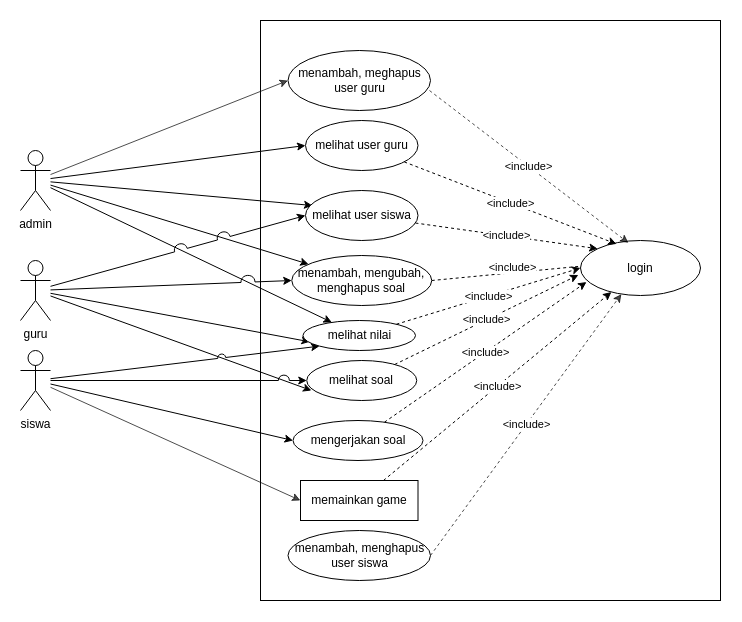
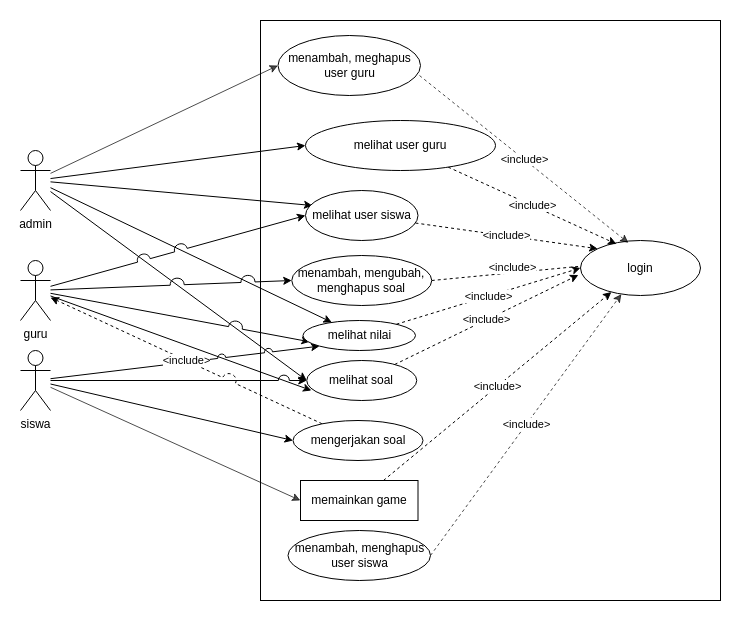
  <mxCell id="0" />
  <mxCell id="1" parent="0" />
  <mxCell id="2" value="" style="rounded=0;whiteSpace=wrap;html=1;" parent="1" vertex="1"><mxGeometry x="260" y="20" width="460" height="580" as="geometry" /></mxCell>
  <mxCell id="3" style="edgeStyle=none;rounded=0;orthogonalLoop=1;jettySize=auto;html=1;" parent="1" source="8" target="22" edge="1"><mxGeometry relative="1" as="geometry" /></mxCell>
- <mxCell id="4" style="edgeStyle=none;rounded=0;jumpStyle=arc;jumpSize=10;orthogonalLoop=1;jettySize=auto;html=1;" parent="1" source="8" target="20" edge="1"><mxGeometry relative="1" as="geometry" /></mxCell>
+ <mxCell id="4" style="edgeStyle=none;rounded=0;jumpStyle=arc;jumpSize=10;orthogonalLoop=1;jettySize=auto;html=1;entryX=0;entryY=0.5;entryDx=0;entryDy=0;" parent="1" source="8" target="26" edge="1"><mxGeometry relative="1" as="geometry" /></mxCell>
  <mxCell id="5" style="edgeStyle=none;rounded=0;jumpStyle=arc;jumpSize=14;orthogonalLoop=1;jettySize=auto;html=1;entryX=0;entryY=0.5;entryDx=0;entryDy=0;opacity=70;" parent="1" source="8" target="31" edge="1"><mxGeometry relative="1" as="geometry" /></mxCell>
  <mxCell id="6" style="edgeStyle=none;rounded=0;jumpStyle=arc;jumpSize=13;orthogonalLoop=1;jettySize=auto;html=1;entryX=0;entryY=0.5;entryDx=0;entryDy=0;" edge="1" parent="1" source="8" target="35"><mxGeometry relative="1" as="geometry"><mxPoint x="300" y="150" as="targetPoint" /></mxGeometry></mxCell>
  <mxCell id="7" style="edgeStyle=none;rounded=0;jumpStyle=arc;jumpSize=13;orthogonalLoop=1;jettySize=auto;html=1;entryX=0.062;entryY=0.3;entryDx=0;entryDy=0;entryPerimeter=0;" edge="1" parent="1" source="8" target="37"><mxGeometry relative="1" as="geometry" /></mxCell>
  <mxCell id="8" value="admin" style="shape=umlActor;verticalLabelPosition=bottom;verticalAlign=top;html=1;" parent="1" vertex="1"><mxGeometry x="20" y="150" width="30" height="60" as="geometry" /></mxCell>
  <mxCell id="9" style="edgeStyle=none;rounded=0;jumpStyle=arc;orthogonalLoop=1;jettySize=auto;html=1;entryX=0;entryY=0.5;entryDx=0;entryDy=0;jumpSize=14;" parent="1" source="13" target="20" edge="1"><mxGeometry relative="1" as="geometry"><mxPoint x="270" y="235" as="targetPoint" /></mxGeometry></mxCell>
  <mxCell id="10" style="edgeStyle=none;rounded=0;jumpStyle=arc;jumpSize=14;orthogonalLoop=1;jettySize=auto;html=1;entryX=0.061;entryY=0.711;entryDx=0;entryDy=0;entryPerimeter=0;" parent="1" source="13" target="22" edge="1"><mxGeometry relative="1" as="geometry"><mxPoint x="300" y="180" as="targetPoint" /></mxGeometry></mxCell>
  <mxCell id="11" style="edgeStyle=none;rounded=0;jumpStyle=arc;jumpSize=8;orthogonalLoop=1;jettySize=auto;html=1;entryX=0.043;entryY=0.75;entryDx=0;entryDy=0;entryPerimeter=0;" parent="1" source="13" target="26" edge="1"><mxGeometry relative="1" as="geometry" /></mxCell>
  <mxCell id="12" style="rounded=0;orthogonalLoop=1;jettySize=auto;html=1;entryX=0;entryY=0.5;entryDx=0;entryDy=0;jumpStyle=arc;jumpSize=13;" edge="1" parent="1" source="13" target="37"><mxGeometry relative="1" as="geometry" /></mxCell>
  <mxCell id="13" value="guru" style="shape=umlActor;verticalLabelPosition=bottom;verticalAlign=top;html=1;" parent="1" vertex="1"><mxGeometry x="20" y="260" width="30" height="60" as="geometry" /></mxCell>
  <mxCell id="14" style="edgeStyle=none;rounded=0;jumpStyle=arc;jumpSize=14;orthogonalLoop=1;jettySize=auto;html=1;entryX=0;entryY=0.5;entryDx=0;entryDy=0;" parent="1" source="18" target="24" edge="1"><mxGeometry relative="1" as="geometry" /></mxCell>
  <mxCell id="15" style="edgeStyle=none;rounded=0;jumpStyle=arc;jumpSize=11;orthogonalLoop=1;jettySize=auto;html=1;" parent="1" source="18" target="26" edge="1"><mxGeometry relative="1" as="geometry" /></mxCell>
  <mxCell id="16" style="edgeStyle=none;rounded=0;jumpStyle=arc;jumpSize=8;orthogonalLoop=1;jettySize=auto;html=1;entryX=0;entryY=1;entryDx=0;entryDy=0;" parent="1" source="18" target="22" edge="1"><mxGeometry relative="1" as="geometry"><mxPoint x="280" y="180" as="targetPoint" /></mxGeometry></mxCell>
  <mxCell id="17" style="edgeStyle=none;rounded=0;jumpStyle=arc;jumpSize=14;orthogonalLoop=1;jettySize=auto;html=1;entryX=0;entryY=0.5;entryDx=0;entryDy=0;opacity=70;" parent="1" source="18" target="28" edge="1"><mxGeometry relative="1" as="geometry" /></mxCell>
  <mxCell id="18" value="siswa" style="shape=umlActor;verticalLabelPosition=bottom;verticalAlign=top;html=1;" parent="1" vertex="1"><mxGeometry x="20" y="350" width="30" height="60" as="geometry" /></mxCell>
  <mxCell id="19" value="&lt;span style=&quot;color: rgb(0, 0, 0); font-family: Helvetica; font-size: 11px; font-style: normal; font-variant-ligatures: normal; font-variant-caps: normal; font-weight: 400; letter-spacing: normal; orphans: 2; text-align: center; text-indent: 0px; text-transform: none; widows: 2; word-spacing: 0px; -webkit-text-stroke-width: 0px; background-color: rgb(255, 255, 255); text-decoration-thickness: initial; text-decoration-style: initial; text-decoration-color: initial; float: none; display: inline !important;&quot;&gt;&amp;lt;include&amp;gt;&lt;/span&gt;" style="edgeStyle=none;rounded=0;jumpStyle=arc;jumpSize=14;orthogonalLoop=1;jettySize=auto;html=1;exitX=1;exitY=0.5;exitDx=0;exitDy=0;dashed=1;" parent="1" source="20" edge="1"><mxGeometry x="-0.218" y="5" relative="1" as="geometry"><mxPoint x="640" y="260" as="targetPoint" /><mxPoint as="offset" /></mxGeometry></mxCell>
  <mxCell id="20" value="menambah, mengubah, menghapus soal" style="ellipse;whiteSpace=wrap;html=1;" parent="1" vertex="1"><mxGeometry x="291.25" y="255" width="140" height="50" as="geometry" /></mxCell>
  <mxCell id="21" value="&lt;span style=&quot;color: rgb(0, 0, 0); font-family: Helvetica; font-size: 11px; font-style: normal; font-variant-ligatures: normal; font-variant-caps: normal; font-weight: 400; letter-spacing: normal; orphans: 2; text-align: center; text-indent: 0px; text-transform: none; widows: 2; word-spacing: 0px; -webkit-text-stroke-width: 0px; background-color: rgb(255, 255, 255); text-decoration-thickness: initial; text-decoration-style: initial; text-decoration-color: initial; float: none; display: inline !important;&quot;&gt;&amp;lt;include&amp;gt;&lt;/span&gt;" style="edgeStyle=none;rounded=0;jumpStyle=arc;jumpSize=14;orthogonalLoop=1;jettySize=auto;html=1;entryX=0;entryY=0.5;entryDx=0;entryDy=0;dashed=1;" parent="1" source="22" target="29" edge="1"><mxGeometry relative="1" as="geometry" /></mxCell>
  <mxCell id="22" value="melihat nilai" style="ellipse;whiteSpace=wrap;html=1;" parent="1" vertex="1"><mxGeometry x="302.5" y="320" width="112.5" height="30" as="geometry" /></mxCell>
- <mxCell id="23" value="&lt;span style=&quot;color: rgb(0, 0, 0); font-family: Helvetica; font-size: 11px; font-style: normal; font-variant-ligatures: normal; font-variant-caps: normal; font-weight: 400; letter-spacing: normal; orphans: 2; text-align: center; text-indent: 0px; text-transform: none; widows: 2; word-spacing: 0px; -webkit-text-stroke-width: 0px; background-color: rgb(255, 255, 255); text-decoration-thickness: initial; text-decoration-style: initial; text-decoration-color: initial; float: none; display: inline !important;&quot;&gt;&amp;lt;include&amp;gt;&lt;/span&gt;" style="edgeStyle=none;rounded=0;jumpStyle=arc;jumpSize=14;orthogonalLoop=1;jettySize=auto;html=1;entryX=0.05;entryY=0.755;entryDx=0;entryDy=0;entryPerimeter=0;dashed=1;" parent="1" source="24" target="29" edge="1"><mxGeometry relative="1" as="geometry" /></mxCell>
+ <mxCell id="23" value="&lt;span style=&quot;color: rgb(0, 0, 0); font-family: Helvetica; font-size: 11px; font-style: normal; font-variant-ligatures: normal; font-variant-caps: normal; font-weight: 400; letter-spacing: normal; orphans: 2; text-align: center; text-indent: 0px; text-transform: none; widows: 2; word-spacing: 0px; -webkit-text-stroke-width: 0px; background-color: rgb(255, 255, 255); text-decoration-thickness: initial; text-decoration-style: initial; text-decoration-color: initial; float: none; display: inline !important;&quot;&gt;&amp;lt;include&amp;gt;&lt;/span&gt;" style="edgeStyle=none;rounded=0;jumpStyle=arc;jumpSize=14;orthogonalLoop=1;jettySize=auto;html=1;dashed=1;" parent="1" source="24" target="13" edge="1"><mxGeometry relative="1" as="geometry" /></mxCell>
  <mxCell id="24" value="mengerjakan soal" style="ellipse;whiteSpace=wrap;html=1;" parent="1" vertex="1"><mxGeometry x="292.5" y="420" width="130" height="40" as="geometry" /></mxCell>
  <mxCell id="25" value="&lt;span style=&quot;color: rgb(0, 0, 0); font-family: Helvetica; font-size: 11px; font-style: normal; font-variant-ligatures: normal; font-variant-caps: normal; font-weight: 400; letter-spacing: normal; orphans: 2; text-align: center; text-indent: 0px; text-transform: none; widows: 2; word-spacing: 0px; -webkit-text-stroke-width: 0px; background-color: rgb(255, 255, 255); text-decoration-thickness: initial; text-decoration-style: initial; text-decoration-color: initial; float: none; display: inline !important;&quot;&gt;&amp;lt;include&amp;gt;&lt;/span&gt;" style="edgeStyle=none;rounded=0;jumpStyle=arc;jumpSize=14;orthogonalLoop=1;jettySize=auto;html=1;entryX=-0.017;entryY=0.627;entryDx=0;entryDy=0;entryPerimeter=0;dashed=1;" parent="1" source="26" target="29" edge="1"><mxGeometry relative="1" as="geometry" /></mxCell>
  <mxCell id="26" value="melihat soal" style="ellipse;whiteSpace=wrap;html=1;" parent="1" vertex="1"><mxGeometry x="306.25" y="360" width="110" height="40" as="geometry" /></mxCell>
  <mxCell id="27" value="&lt;span style=&quot;color: rgb(0, 0, 0); font-family: Helvetica; font-size: 11px; font-style: normal; font-variant-ligatures: normal; font-variant-caps: normal; font-weight: 400; letter-spacing: normal; orphans: 2; text-align: center; text-indent: 0px; text-transform: none; widows: 2; word-spacing: 0px; -webkit-text-stroke-width: 0px; background-color: rgb(255, 255, 255); text-decoration-thickness: initial; text-decoration-style: initial; text-decoration-color: initial; float: none; display: inline !important;&quot;&gt;&amp;lt;include&amp;gt;&lt;/span&gt;" style="edgeStyle=none;rounded=0;jumpStyle=arc;jumpSize=14;orthogonalLoop=1;jettySize=auto;html=1;dashed=1;" parent="1" source="28" target="29" edge="1"><mxGeometry relative="1" as="geometry" /></mxCell>
  <mxCell id="28" value="memainkan game" style="whiteSpace=wrap;html=1;rounded=0;" parent="1" vertex="1"><mxGeometry x="300" y="480" width="117.5" height="40" as="geometry" /></mxCell>
  <mxCell id="29" value="login" style="ellipse;whiteSpace=wrap;html=1;" parent="1" vertex="1"><mxGeometry x="580" y="240" width="120" height="55" as="geometry" /></mxCell>
  <mxCell id="30" value="&amp;lt;include&amp;gt;" style="edgeStyle=none;rounded=0;jumpStyle=arc;jumpSize=14;orthogonalLoop=1;jettySize=auto;html=1;entryX=0.4;entryY=0.045;entryDx=0;entryDy=0;entryPerimeter=0;dashed=1;opacity=70;exitX=0.993;exitY=0.667;exitDx=0;exitDy=0;exitPerimeter=0;" parent="1" source="31" target="29" edge="1"><mxGeometry relative="1" as="geometry" /></mxCell>
- <mxCell id="31" value="menambah, meghapus user guru" style="ellipse;whiteSpace=wrap;html=1;" parent="1" vertex="1"><mxGeometry x="287.5" y="50" width="142.5" height="60" as="geometry" /></mxCell>
+ <mxCell id="31" value="menambah, meghapus user guru" style="ellipse;whiteSpace=wrap;html=1;" parent="1" vertex="1"><mxGeometry x="277.5" y="35" width="142.5" height="60" as="geometry" /></mxCell>
  <mxCell id="32" value="&lt;span style=&quot;color: rgb(0, 0, 0); font-family: Helvetica; font-size: 11px; font-style: normal; font-variant-ligatures: normal; font-variant-caps: normal; font-weight: 400; letter-spacing: normal; orphans: 2; text-align: center; text-indent: 0px; text-transform: none; widows: 2; word-spacing: 0px; -webkit-text-stroke-width: 0px; background-color: rgb(255, 255, 255); text-decoration-thickness: initial; text-decoration-style: initial; text-decoration-color: initial; float: none; display: inline !important;&quot;&gt;&amp;lt;include&amp;gt;&lt;/span&gt;" style="edgeStyle=none;rounded=0;jumpStyle=arc;jumpSize=14;orthogonalLoop=1;jettySize=auto;html=1;opacity=70;exitX=1;exitY=0.5;exitDx=0;exitDy=0;dashed=1;" parent="1" source="33" target="29" edge="1"><mxGeometry relative="1" as="geometry" /></mxCell>
  <mxCell id="33" value="menambah, menghapus user siswa" style="ellipse;whiteSpace=wrap;html=1;" parent="1" vertex="1"><mxGeometry x="287.5" y="530" width="142.5" height="50" as="geometry" /></mxCell>
  <mxCell id="34" value="&lt;span style=&quot;color: rgb(0, 0, 0); font-family: Helvetica; font-size: 11px; font-style: normal; font-variant-ligatures: normal; font-variant-caps: normal; font-weight: 400; letter-spacing: normal; orphans: 2; text-align: center; text-indent: 0px; text-transform: none; widows: 2; word-spacing: 0px; -webkit-text-stroke-width: 0px; background-color: rgb(255, 255, 255); text-decoration-thickness: initial; text-decoration-style: initial; text-decoration-color: initial; float: none; display: inline !important;&quot;&gt;&amp;lt;include&amp;gt;&lt;/span&gt;" style="edgeStyle=none;rounded=0;jumpStyle=arc;jumpSize=13;orthogonalLoop=1;jettySize=auto;html=1;entryX=0.3;entryY=0.064;entryDx=0;entryDy=0;entryPerimeter=0;dashed=1;" edge="1" parent="1" source="35" target="29"><mxGeometry relative="1" as="geometry" /></mxCell>
- <mxCell id="35" value="melihat user guru" style="ellipse;whiteSpace=wrap;html=1;" vertex="1" parent="1"><mxGeometry x="305" y="120" width="112.5" height="50" as="geometry" /></mxCell>
+ <mxCell id="35" value="melihat user guru" style="ellipse;whiteSpace=wrap;html=1;" vertex="1" parent="1"><mxGeometry x="305" y="120" width="190" height="50" as="geometry" /></mxCell>
  <mxCell id="36" value="&lt;span style=&quot;color: rgb(0, 0, 0); font-family: Helvetica; font-size: 11px; font-style: normal; font-variant-ligatures: normal; font-variant-caps: normal; font-weight: 400; letter-spacing: normal; orphans: 2; text-align: center; text-indent: 0px; text-transform: none; widows: 2; word-spacing: 0px; -webkit-text-stroke-width: 0px; background-color: rgb(255, 255, 255); text-decoration-thickness: initial; text-decoration-style: initial; text-decoration-color: initial; float: none; display: inline !important;&quot;&gt;&amp;lt;include&amp;gt;&lt;/span&gt;" style="edgeStyle=none;rounded=0;jumpStyle=arc;jumpSize=13;orthogonalLoop=1;jettySize=auto;html=1;entryX=0;entryY=0;entryDx=0;entryDy=0;dashed=1;" edge="1" parent="1" source="37" target="29"><mxGeometry relative="1" as="geometry" /></mxCell>
  <mxCell id="37" value="melihat user siswa" style="ellipse;whiteSpace=wrap;html=1;" vertex="1" parent="1"><mxGeometry x="305" y="190" width="112.5" height="50" as="geometry" /></mxCell>
